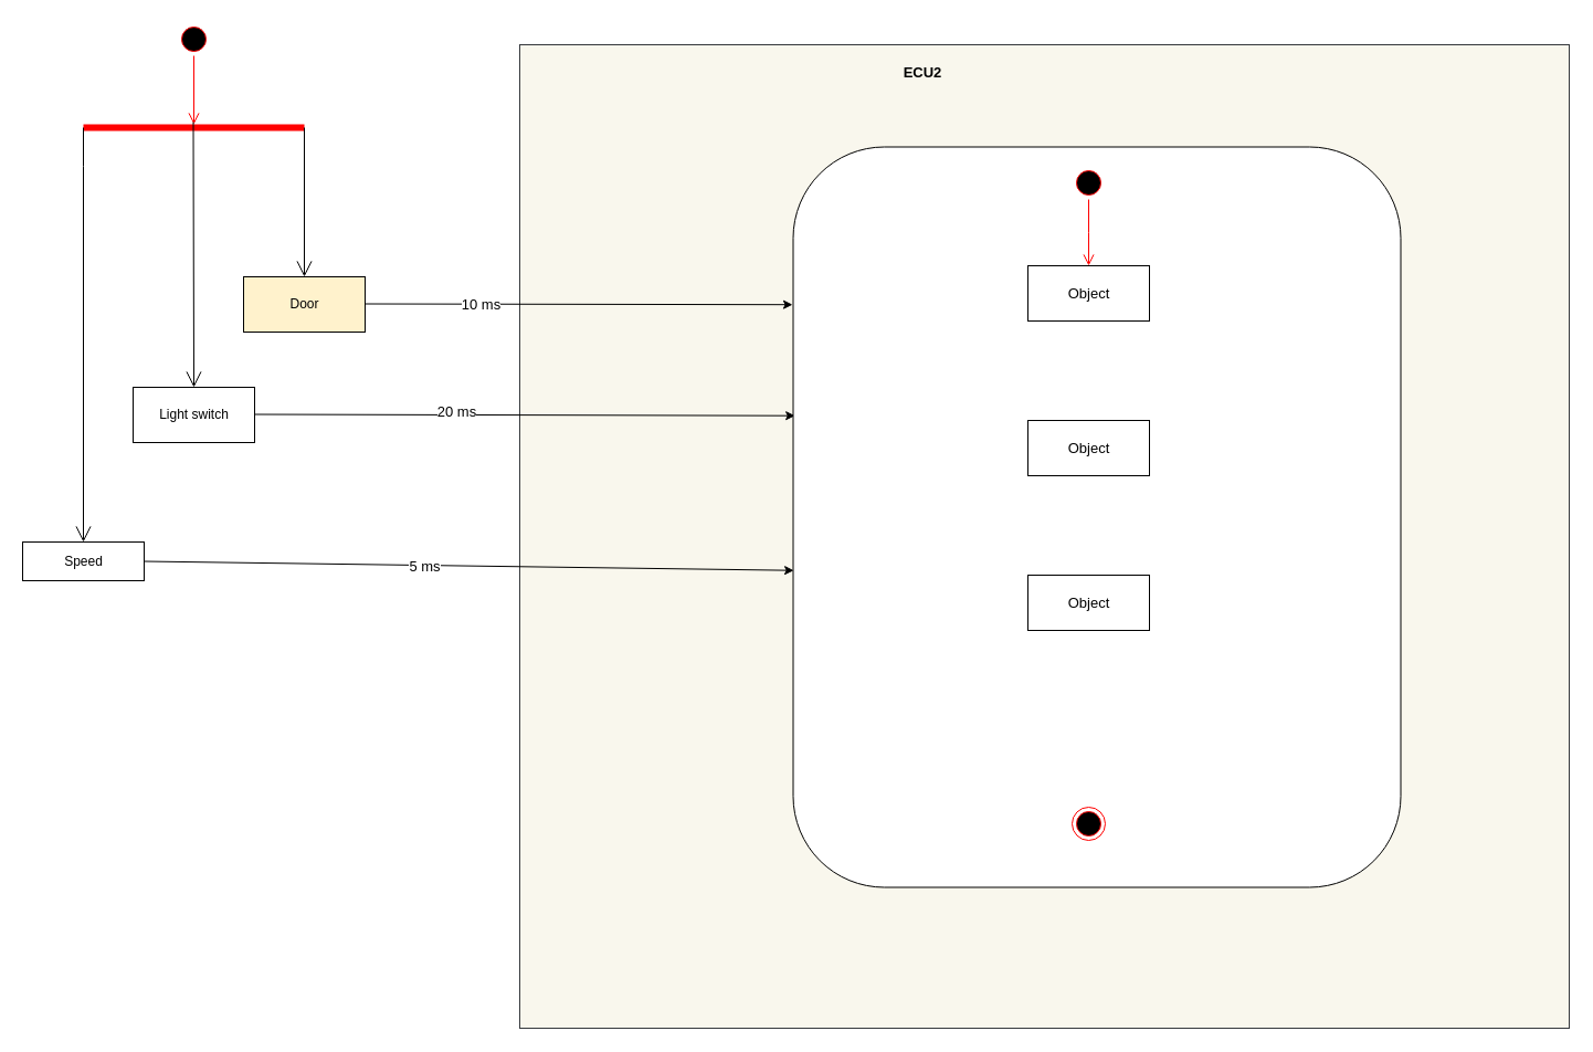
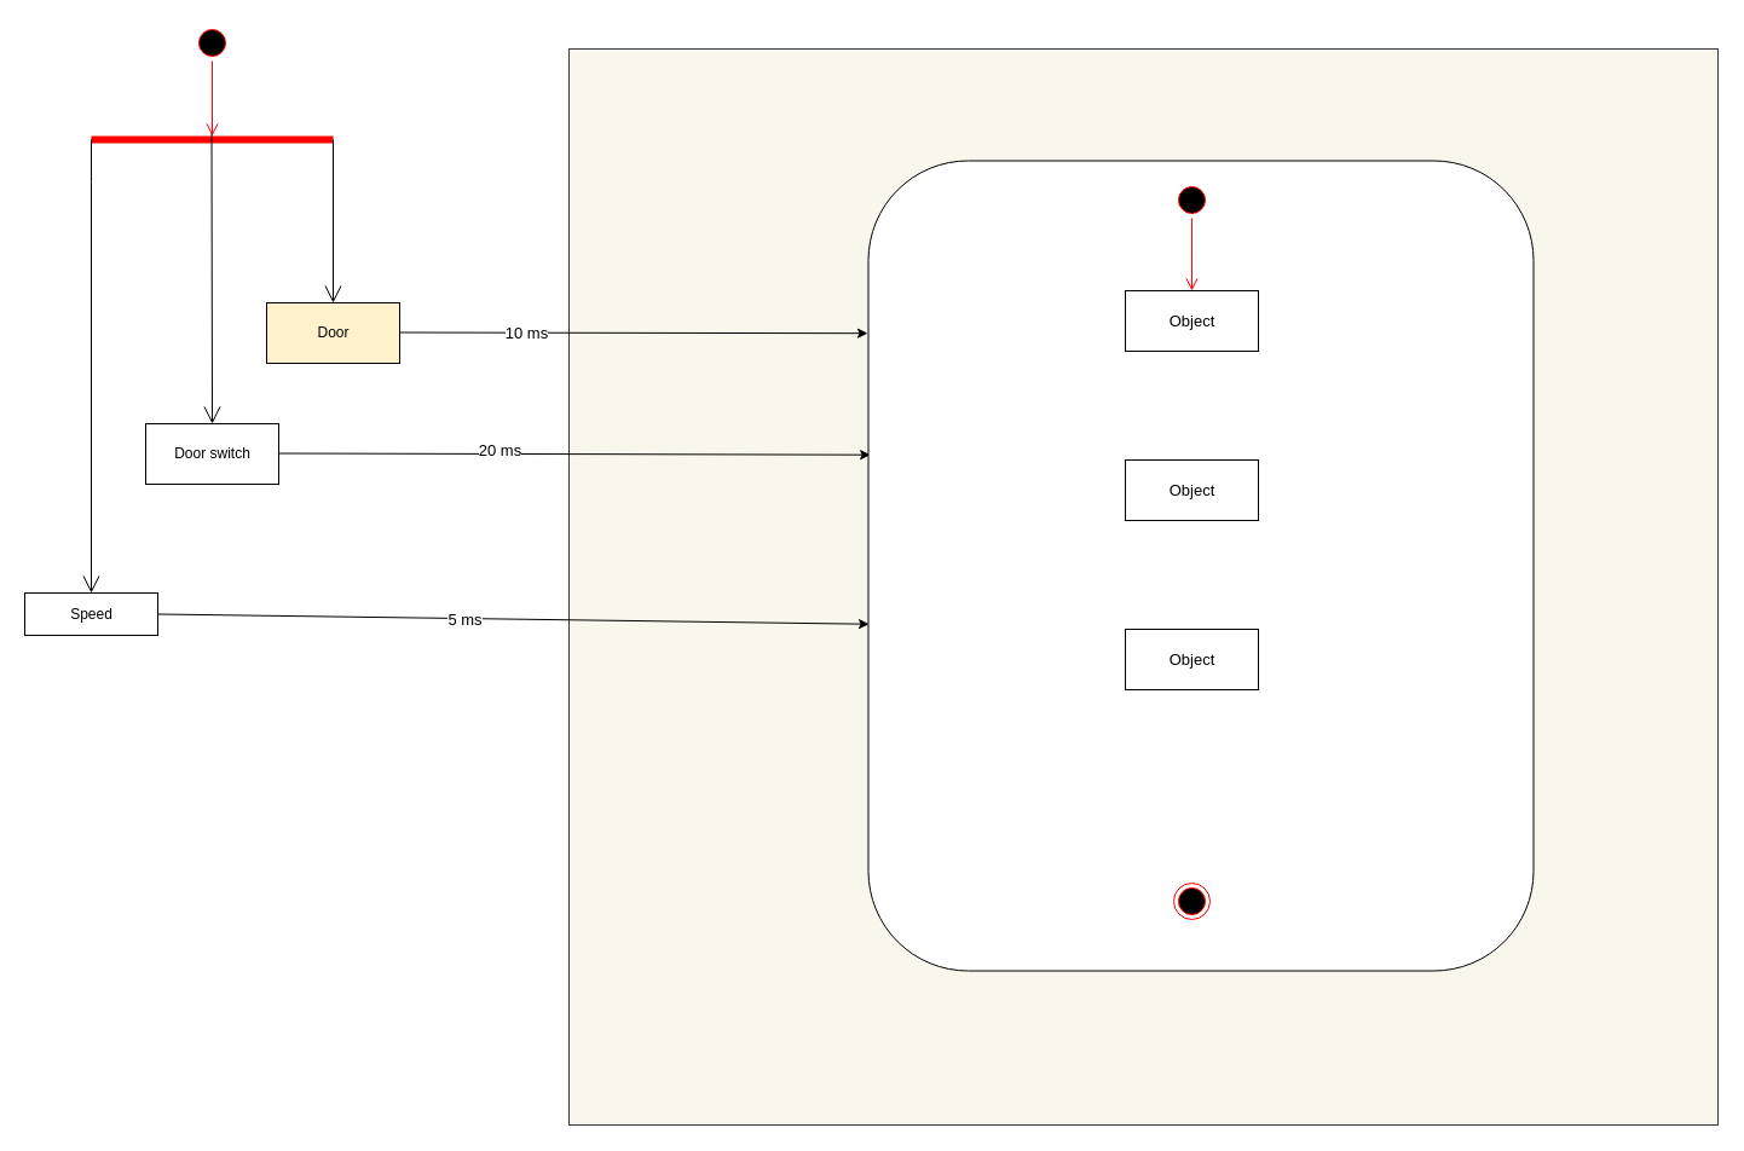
  <mxCell id="0" />
  <mxCell id="1" parent="0" />
  <mxCell id="2" value="" style="ellipse;html=1;shape=startState;fillColor=#000000;strokeColor=#ff0000;" vertex="1" parent="1"><mxGeometry x="160" y="20" width="30" height="30" as="geometry" /></mxCell>
  <mxCell id="3" value="" style="edgeStyle=orthogonalEdgeStyle;html=1;verticalAlign=bottom;endArrow=open;endSize=8;strokeColor=#ff0000;rounded=0;entryX=0.5;entryY=0.2;entryDx=0;entryDy=0;entryPerimeter=0;" edge="1" source="2" parent="1" target="4"><mxGeometry relative="1" as="geometry"><mxPoint x="175" y="110" as="targetPoint" /></mxGeometry></mxCell>
  <mxCell id="4" value="" style="shape=line;html=1;strokeWidth=6;strokeColor=#ff0000;" vertex="1" parent="1"><mxGeometry x="75" y="110" width="200" height="10" as="geometry" /></mxCell>
  <mxCell id="5" value="" style="endArrow=open;endFill=1;endSize=12;html=1;rounded=0;exitX=1;exitY=0.5;exitDx=0;exitDy=0;exitPerimeter=0;entryX=0.5;entryY=0;entryDx=0;entryDy=0;" edge="1" parent="1" source="4" target="9"><mxGeometry width="160" relative="1" as="geometry"><mxPoint x="240" y="160" as="sourcePoint" /><mxPoint x="275" y="190" as="targetPoint" /></mxGeometry></mxCell>
  <mxCell id="6" value="" style="endArrow=open;endFill=1;endSize=12;html=1;rounded=0;entryX=0.5;entryY=0;entryDx=0;entryDy=0;" edge="1" parent="1" target="10"><mxGeometry width="160" relative="1" as="geometry"><mxPoint x="174.5" y="110" as="sourcePoint" /><mxPoint x="175" y="340" as="targetPoint" /></mxGeometry></mxCell>
  <mxCell id="7" value="" style="endArrow=open;endFill=1;endSize=12;html=1;rounded=0;entryX=0.5;entryY=0;entryDx=0;entryDy=0;exitX=0;exitY=0.5;exitDx=0;exitDy=0;exitPerimeter=0;" edge="1" parent="1" source="4" target="8"><mxGeometry width="160" relative="1" as="geometry"><mxPoint x="75" y="120" as="sourcePoint" /><mxPoint x="75" y="360" as="targetPoint" /><Array as="points"><mxPoint x="75" y="150" /></Array></mxGeometry></mxCell>
  <mxCell id="8" value="Speed" style="html=1;" vertex="1" parent="1"><mxGeometry x="20" y="490" width="110" height="35" as="geometry" /></mxCell>
  <mxCell id="9" value="Door" style="html=1;fillColor=#fff2cc;" vertex="1" parent="1"><mxGeometry x="220" y="250" width="110" height="50" as="geometry" /></mxCell>
- <mxCell id="10" value="Light switch" style="html=1;" vertex="1" parent="1"><mxGeometry x="120" y="350" width="110" height="50" as="geometry" /></mxCell>
+ <mxCell id="10" value="Door switch" style="html=1;" vertex="1" parent="1"><mxGeometry x="120" y="350" width="110" height="50" as="geometry" /></mxCell>
  <mxCell id="11" value="" style="rounded=0;whiteSpace=wrap;html=1;fillColor=#f9f7ed;strokeColor=#36393d;verticalAlign=middle;" vertex="1" parent="1"><mxGeometry x="470" y="40" width="950" height="890" as="geometry" /></mxCell>
- <mxCell id="12" value="&lt;b&gt;&lt;font style=&quot;font-size: 13px;&quot;&gt;ECU2&lt;/font&gt;&lt;/b&gt;" style="text;html=1;strokeColor=none;fillColor=none;align=center;verticalAlign=middle;whiteSpace=wrap;rounded=0;" vertex="1" parent="1"><mxGeometry x="805" y="50" width="60" height="30" as="geometry" /></mxCell>
  <mxCell id="13" value="" style="endArrow=classic;html=1;rounded=0;fontSize=13;entryX=0.213;entryY=1.001;entryDx=0;entryDy=0;entryPerimeter=0;" edge="1" parent="1" target="19"><mxGeometry width="50" height="50" relative="1" as="geometry"><mxPoint x="330" y="274.5" as="sourcePoint" /><mxPoint x="700" y="274.5" as="targetPoint" /></mxGeometry></mxCell>
  <mxCell id="14" value="10 ms" style="edgeLabel;html=1;align=center;verticalAlign=middle;resizable=0;points=[];fontSize=13;" vertex="1" connectable="0" parent="13"><mxGeometry x="-0.46" y="1" relative="1" as="geometry"><mxPoint y="1" as="offset" /></mxGeometry></mxCell>
  <mxCell id="15" value="" style="endArrow=classic;html=1;rounded=0;fontSize=13;entryX=0.363;entryY=0.997;entryDx=0;entryDy=0;entryPerimeter=0;" edge="1" parent="1" target="19"><mxGeometry width="50" height="50" relative="1" as="geometry"><mxPoint x="230" y="374.5" as="sourcePoint" /><mxPoint x="600" y="374.5" as="targetPoint" /></mxGeometry></mxCell>
  <mxCell id="16" value="20 ms" style="edgeLabel;html=1;align=center;verticalAlign=middle;resizable=0;points=[];fontSize=13;" vertex="1" connectable="0" parent="15"><mxGeometry x="-0.254" y="4" relative="1" as="geometry"><mxPoint y="1" as="offset" /></mxGeometry></mxCell>
  <mxCell id="17" value="" style="endArrow=classic;html=1;rounded=0;fontSize=13;exitX=1;exitY=0.5;exitDx=0;exitDy=0;entryX=0.572;entryY=0.999;entryDx=0;entryDy=0;entryPerimeter=0;" edge="1" parent="1" source="8" target="19"><mxGeometry width="50" height="50" relative="1" as="geometry"><mxPoint x="300" y="514.5" as="sourcePoint" /><mxPoint x="570" y="515" as="targetPoint" /></mxGeometry></mxCell>
  <mxCell id="18" value="5 ms" style="edgeLabel;html=1;align=center;verticalAlign=middle;resizable=0;points=[];fontSize=13;" vertex="1" connectable="0" parent="17"><mxGeometry x="-0.144" y="-3" relative="1" as="geometry"><mxPoint x="2" y="-3" as="offset" /></mxGeometry></mxCell>
  <mxCell id="19" value="" style="rounded=1;whiteSpace=wrap;html=1;fontSize=13;rotation=90;" vertex="1" parent="1"><mxGeometry x="657.5" y="192.5" width="670" height="550" as="geometry" /></mxCell>
  <mxCell id="20" value="" style="ellipse;html=1;shape=startState;fillColor=#000000;strokeColor=#ff0000;fontSize=13;" vertex="1" parent="1"><mxGeometry x="970" y="150" width="30" height="30" as="geometry" /></mxCell>
  <mxCell id="21" value="" style="edgeStyle=orthogonalEdgeStyle;html=1;verticalAlign=bottom;endArrow=open;endSize=8;strokeColor=#ff0000;rounded=0;fontSize=13;" edge="1" source="20" parent="1"><mxGeometry relative="1" as="geometry"><mxPoint x="985" y="240" as="targetPoint" /></mxGeometry></mxCell>
  <mxCell id="22" value="Object" style="html=1;fontSize=13;" vertex="1" parent="1"><mxGeometry x="930" y="240" width="110" height="50" as="geometry" /></mxCell>
  <mxCell id="23" value="Object" style="html=1;fontSize=13;" vertex="1" parent="1"><mxGeometry x="930" y="380" width="110" height="50" as="geometry" /></mxCell>
  <mxCell id="24" value="Object" style="html=1;fontSize=13;" vertex="1" parent="1"><mxGeometry x="930" y="520" width="110" height="50" as="geometry" /></mxCell>
  <mxCell id="25" value="" style="ellipse;html=1;shape=endState;fillColor=#000000;strokeColor=#ff0000;fontSize=13;" vertex="1" parent="1"><mxGeometry x="970" y="730" width="30" height="30" as="geometry" /></mxCell>
